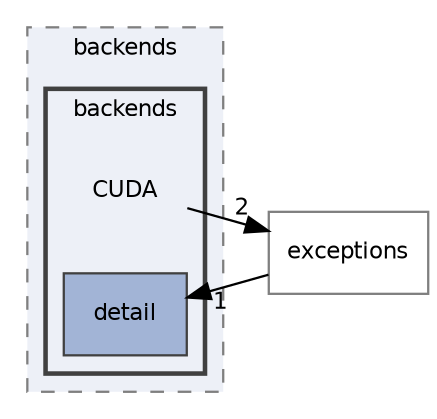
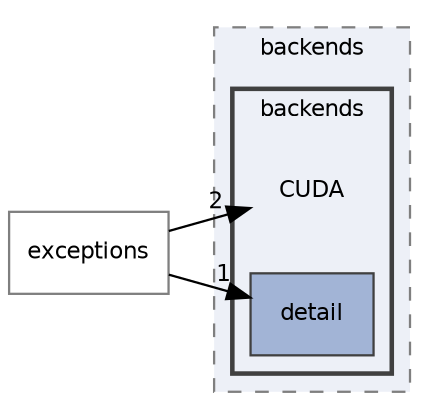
  digraph {
    compound=true
    rankdir=LR
    node [fontname=Helvetica fontsize=10 shape=box]
    edge [fontname=Helvetica fontsize=10 labeldistance=1.5 labelfontname=Helvetica labelfontsize=10]
    n1 [label=CUDA shape=plaintext]
    n2 [color=grey25 fillcolor="#a2b4d6" label=detail style="filled,"]
    n3 [color=grey50 fillcolor="#edf0f7" label=exceptions]
    subgraph cluster_1 {
      bgcolor="#edf0f7"
      fontname=Helvetica
      fontsize=10
      label=backends
      pencolor=grey50
      style="filled,dashed,"
      subgraph cluster_2 {
        bgcolor="#edf0f7"
        fontname=Helvetica
        fontsize=10
        label=backends
        pencolor=grey25
        style="filled,bold,"
        n1
        n2
      }
    }
-   n1 -> n3 [headlabel=2]
+   n3 -> n1 [headlabel=2]
    n3 -> n2 [headlabel=1]
  }
